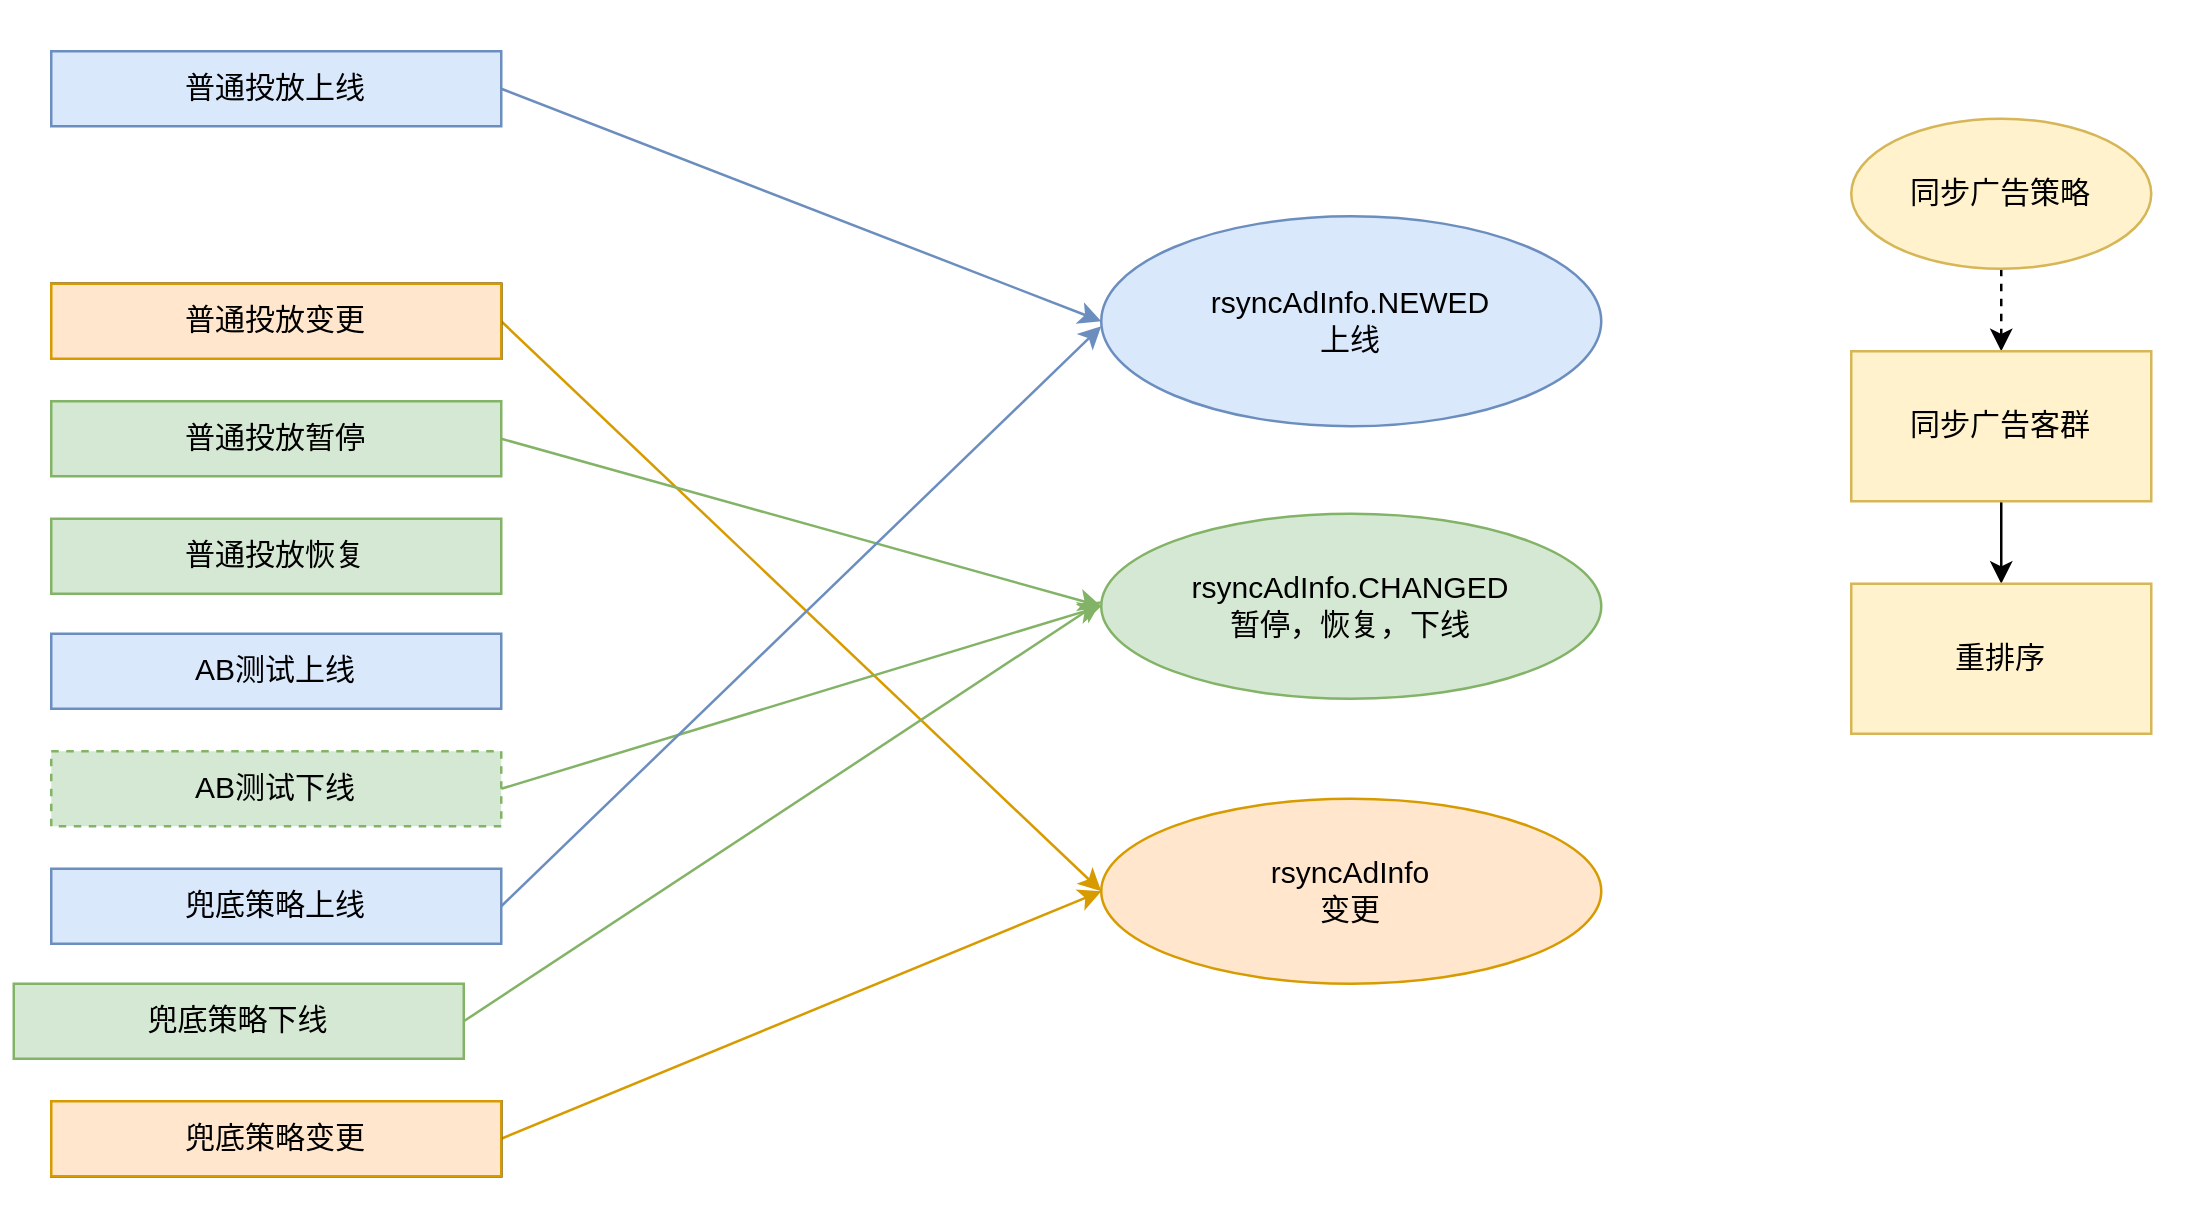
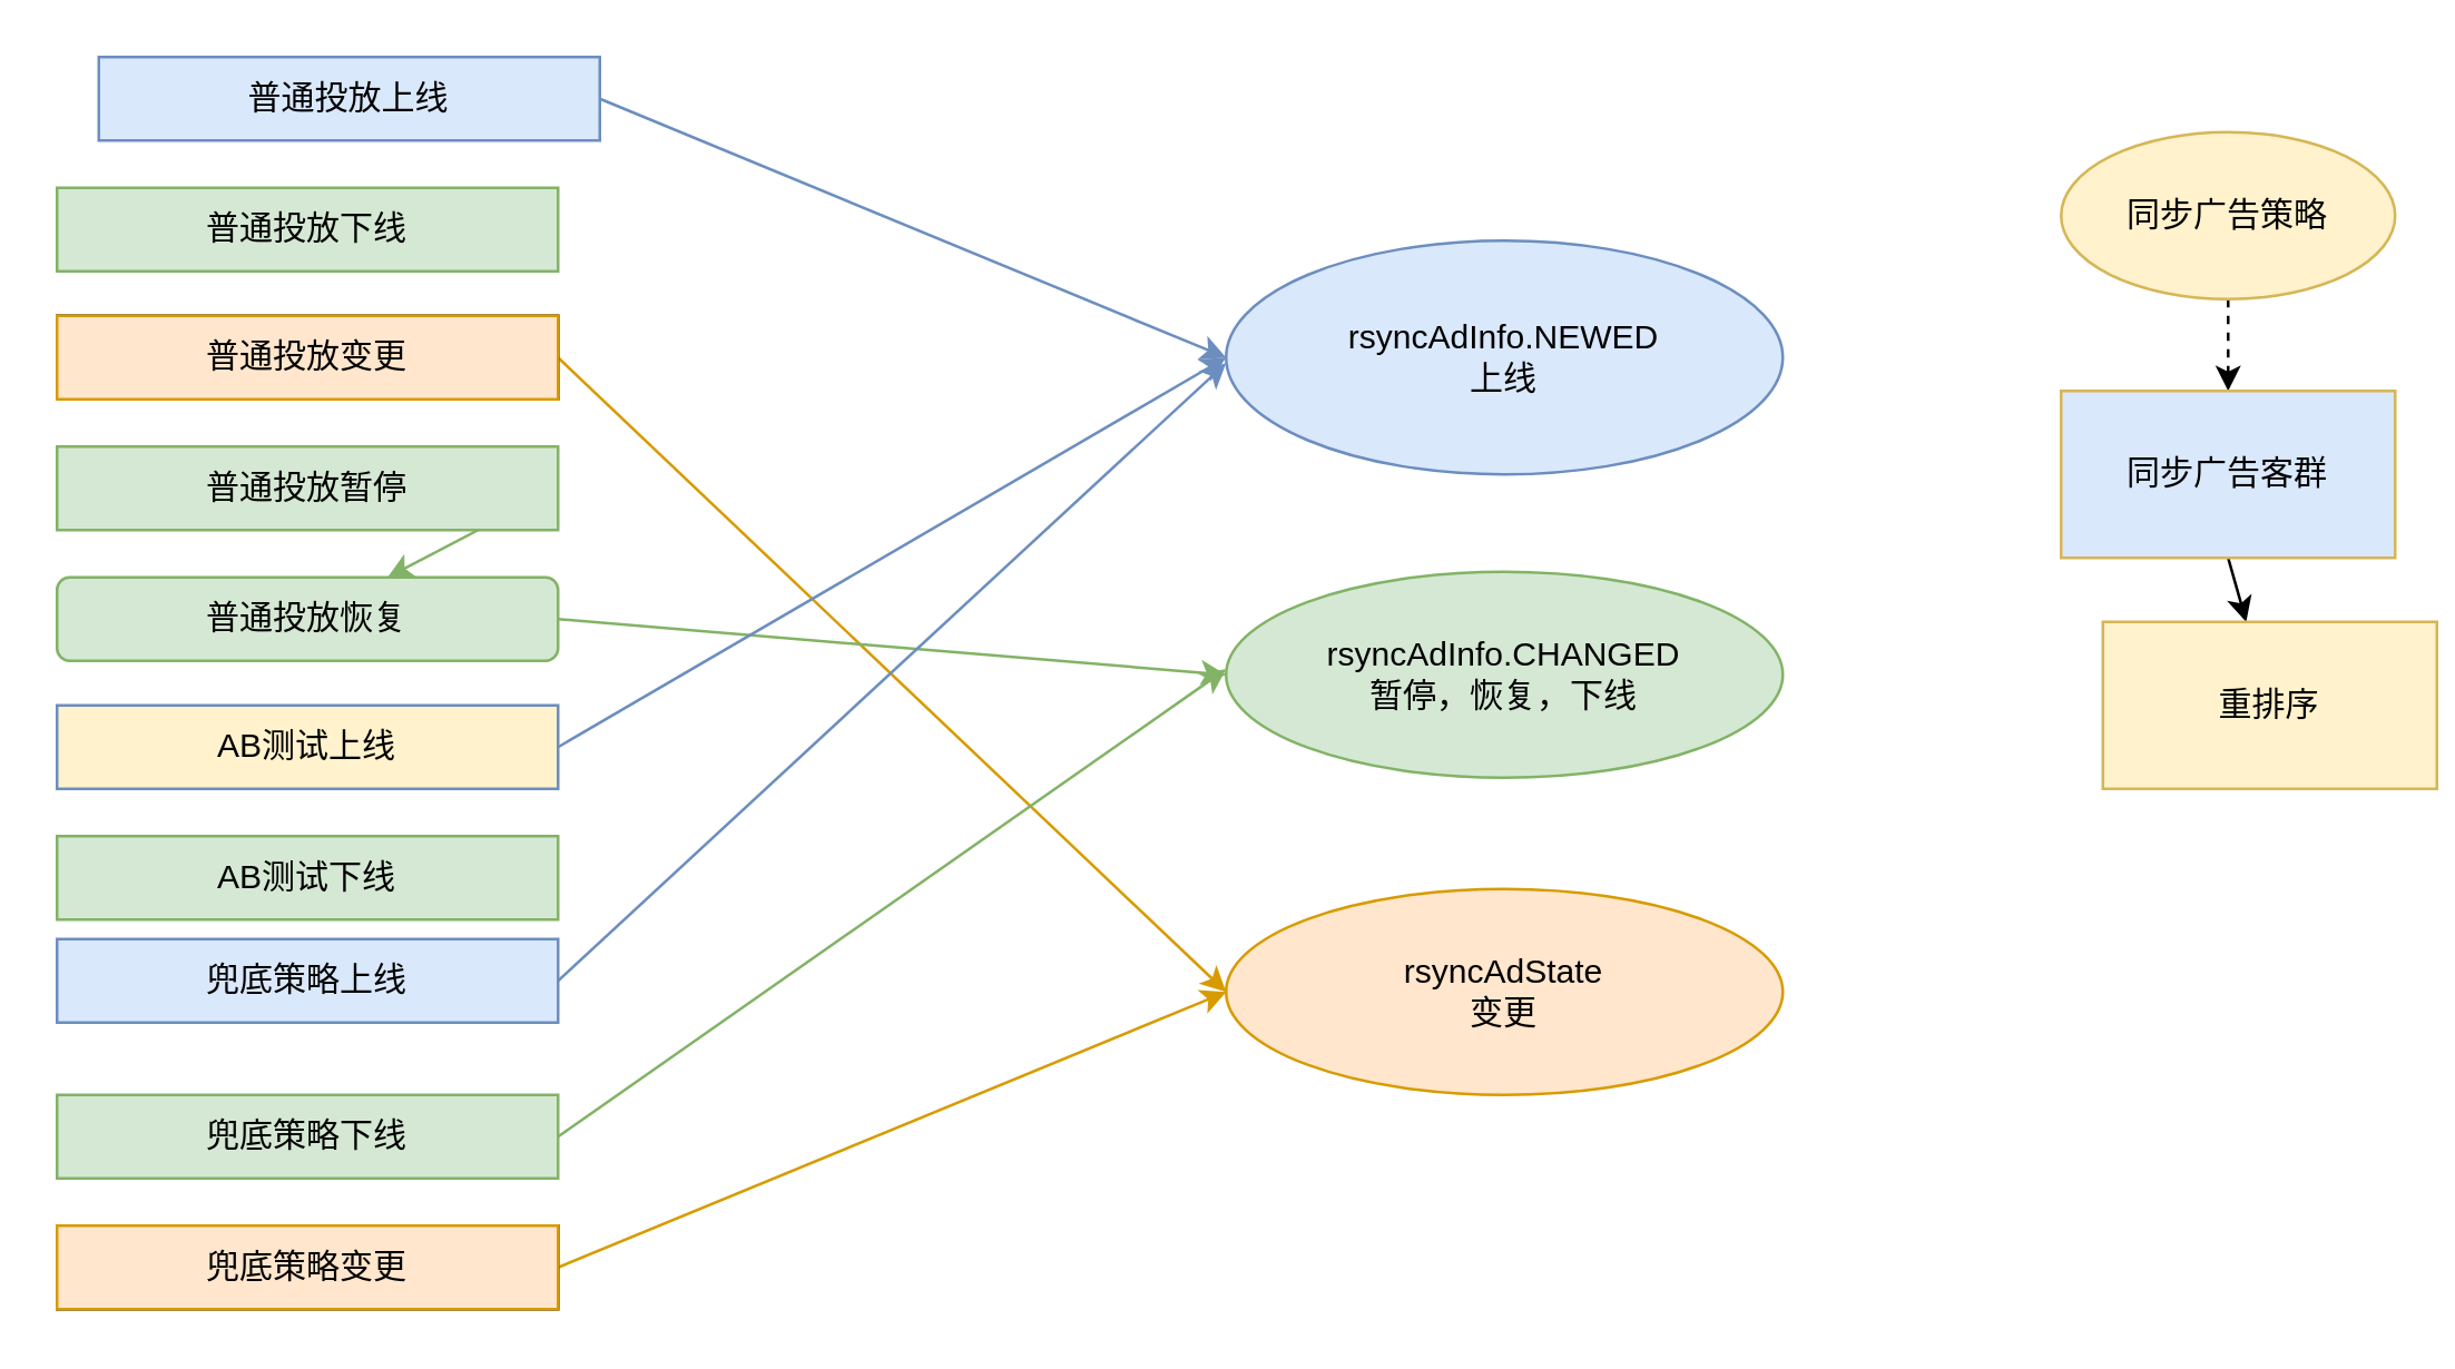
  <mxCell id="0" />
  <mxCell id="1" parent="0" />
  <mxCell id="2" style="edgeStyle=none;rounded=0;orthogonalLoop=1;jettySize=auto;html=1;exitX=1;exitY=0.5;exitDx=0;exitDy=0;entryX=0;entryY=0.5;entryDx=0;entryDy=0;fillColor=#ffe6cc;strokeColor=#d79b00;" edge="1" parent="1" source="3" target="23"><mxGeometry relative="1" as="geometry" /></mxCell>
  <mxCell id="3" value="普通投放变更" style="rounded=0;whiteSpace=wrap;html=1;fillColor=#FFB570;" vertex="1" parent="1"><mxGeometry x="20" y="113" width="180" height="30" as="geometry" /></mxCell>
+ <mxCell id="4" value="普通投放下线" style="rounded=0;whiteSpace=wrap;html=1;fillColor=#d5e8d4;strokeColor=#82b366;" vertex="1" parent="1"><mxGeometry x="20" y="67" width="180" height="30" as="geometry" /></mxCell>
  <mxCell id="5" style="rounded=0;orthogonalLoop=1;jettySize=auto;html=1;exitX=1;exitY=0.5;exitDx=0;exitDy=0;entryX=0;entryY=0.5;entryDx=0;entryDy=0;fillColor=#dae8fc;strokeColor=#6c8ebf;" edge="1" parent="1" source="6" target="21"><mxGeometry relative="1" as="geometry" /></mxCell>
- <mxCell id="6" value="普通投放上线" style="rounded=0;whiteSpace=wrap;html=1;fillColor=#dae8fc;strokeColor=#6c8ebf;" vertex="1" parent="1"><mxGeometry x="20" y="20" width="180" height="30" as="geometry" /></mxCell>
- <mxCell id="8" value="普通投放恢复" style="rounded=0;whiteSpace=wrap;html=1;fillColor=#d5e8d4;strokeColor=#82b366;" vertex="1" parent="1"><mxGeometry x="20" y="207" width="180" height="30" as="geometry" /></mxCell>
- <mxCell id="9" style="edgeStyle=none;rounded=0;orthogonalLoop=1;jettySize=auto;html=1;exitX=1;exitY=0.5;exitDx=0;exitDy=0;entryX=0;entryY=0.5;entryDx=0;entryDy=0;fillColor=#d5e8d4;strokeColor=#82b366;" edge="1" parent="1" source="10" target="22"><mxGeometry relative="1" as="geometry" /></mxCell>
+ <mxCell id="6" value="普通投放上线" style="rounded=0;whiteSpace=wrap;html=1;fillColor=#dae8fc;strokeColor=#6c8ebf;" vertex="1" parent="1"><mxGeometry x="35" y="20" width="180" height="30" as="geometry" /></mxCell>
+ <mxCell id="7" style="edgeStyle=none;rounded=0;orthogonalLoop=1;jettySize=auto;html=1;exitX=1;exitY=0.5;exitDx=0;exitDy=0;entryX=0;entryY=0.5;entryDx=0;entryDy=0;fillColor=#d5e8d4;strokeColor=#82b366;" edge="1" parent="1" source="8" target="22"><mxGeometry relative="1" as="geometry" /></mxCell>
+ <mxCell id="8" value="普通投放恢复" style="whiteSpace=wrap;html=1;fillColor=#d5e8d4;strokeColor=#82b366;rounded=1;" vertex="1" parent="1"><mxGeometry x="20" y="207" width="180" height="30" as="geometry" /></mxCell>
+ <mxCell id="9" style="edgeStyle=none;rounded=0;orthogonalLoop=1;jettySize=auto;html=1;exitX=1;exitY=0.5;exitDx=0;exitDy=0;fillColor=#d5e8d4;strokeColor=#82b366;" edge="1" parent="1" source="10" target="8"><mxGeometry relative="1" as="geometry" /></mxCell>
  <mxCell id="10" value="普通投放暂停" style="rounded=0;whiteSpace=wrap;html=1;fillColor=#d5e8d4;strokeColor=#82b366;" vertex="1" parent="1"><mxGeometry x="20" y="160" width="180" height="30" as="geometry" /></mxCell>
- <mxCell id="12" value="AB测试上线" style="rounded=0;whiteSpace=wrap;html=1;fillColor=#dae8fc;strokeColor=#6c8ebf;" vertex="1" parent="1"><mxGeometry x="20" y="253" width="180" height="30" as="geometry" /></mxCell>
- <mxCell id="13" style="edgeStyle=none;rounded=0;orthogonalLoop=1;jettySize=auto;html=1;exitX=1;exitY=0.5;exitDx=0;exitDy=0;entryX=0;entryY=0.5;entryDx=0;entryDy=0;fillColor=#d5e8d4;strokeColor=#82b366;" edge="1" parent="1" source="14" target="22"><mxGeometry relative="1" as="geometry" /></mxCell>
- <mxCell id="14" value="AB测试下线" style="rounded=0;whiteSpace=wrap;html=1;fillColor=#d5e8d4;strokeColor=#82b366;dashed=1;" vertex="1" parent="1"><mxGeometry x="20" y="300" width="180" height="30" as="geometry" /></mxCell>
+ <mxCell id="11" style="edgeStyle=none;rounded=0;orthogonalLoop=1;jettySize=auto;html=1;exitX=1;exitY=0.5;exitDx=0;exitDy=0;entryX=0;entryY=0.5;entryDx=0;entryDy=0;fillColor=#dae8fc;strokeColor=#6c8ebf;" edge="1" parent="1" source="12" target="21"><mxGeometry relative="1" as="geometry" /></mxCell>
+ <mxCell id="12" value="AB测试上线" style="rounded=0;whiteSpace=wrap;html=1;fillColor=#fff2cc;strokeColor=#6c8ebf;" vertex="1" parent="1"><mxGeometry x="20" y="253" width="180" height="30" as="geometry" /></mxCell>
+ <mxCell id="14" value="AB测试下线" style="rounded=0;whiteSpace=wrap;html=1;fillColor=#d5e8d4;strokeColor=#82b366;" vertex="1" parent="1"><mxGeometry x="20" y="300" width="180" height="30" as="geometry" /></mxCell>
  <mxCell id="15" style="edgeStyle=none;rounded=0;orthogonalLoop=1;jettySize=auto;html=1;exitX=1;exitY=0.5;exitDx=0;exitDy=0;fillColor=#dae8fc;strokeColor=#6c8ebf;" edge="1" parent="1" source="16"><mxGeometry relative="1" as="geometry"><mxPoint x="440" y="130" as="targetPoint" /></mxGeometry></mxCell>
- <mxCell id="16" value="兜底策略上线" style="rounded=0;whiteSpace=wrap;html=1;fillColor=#dae8fc;strokeColor=#6c8ebf;" vertex="1" parent="1"><mxGeometry x="20" y="347" width="180" height="30" as="geometry" /></mxCell>
+ <mxCell id="16" value="兜底策略上线" style="rounded=0;whiteSpace=wrap;html=1;fillColor=#dae8fc;strokeColor=#6c8ebf;" vertex="1" parent="1"><mxGeometry x="20" y="337" width="180" height="30" as="geometry" /></mxCell>
  <mxCell id="17" style="edgeStyle=none;rounded=0;orthogonalLoop=1;jettySize=auto;html=1;exitX=1;exitY=0.5;exitDx=0;exitDy=0;fillColor=#d5e8d4;strokeColor=#82b366;" edge="1" parent="1" source="18"><mxGeometry relative="1" as="geometry"><mxPoint x="440" y="240" as="targetPoint" /></mxGeometry></mxCell>
- <mxCell id="18" value="兜底策略下线" style="rounded=0;whiteSpace=wrap;html=1;fillColor=#d5e8d4;strokeColor=#82b366;" vertex="1" parent="1"><mxGeometry x="5" y="393" width="180" height="30" as="geometry" /></mxCell>
+ <mxCell id="18" value="兜底策略下线" style="rounded=0;whiteSpace=wrap;html=1;fillColor=#d5e8d4;strokeColor=#82b366;" vertex="1" parent="1"><mxGeometry x="20" y="393" width="180" height="30" as="geometry" /></mxCell>
  <mxCell id="19" style="edgeStyle=none;rounded=0;orthogonalLoop=1;jettySize=auto;html=1;exitX=1;exitY=0.5;exitDx=0;exitDy=0;entryX=0;entryY=0.5;entryDx=0;entryDy=0;fillColor=#ffe6cc;strokeColor=#d79b00;" edge="1" parent="1" source="20" target="23"><mxGeometry relative="1" as="geometry" /></mxCell>
  <mxCell id="20" value="兜底策略变更" style="rounded=0;whiteSpace=wrap;html=1;fillColor=#FFB570;" vertex="1" parent="1"><mxGeometry x="20" y="440" width="180" height="30" as="geometry" /></mxCell>
  <mxCell id="21" value="rsyncAdInfo.NEWED&lt;br&gt;上线" style="ellipse;whiteSpace=wrap;html=1;fillColor=#dae8fc;strokeColor=#6c8ebf;" vertex="1" parent="1"><mxGeometry x="440" y="86" width="200" height="84" as="geometry" /></mxCell>
  <mxCell id="22" value="rsyncAdInfo.CHANGED&lt;br&gt;暂停，恢复，下线" style="ellipse;whiteSpace=wrap;html=1;fillColor=#d5e8d4;strokeColor=#82b366;" vertex="1" parent="1"><mxGeometry x="440" y="205" width="200" height="74" as="geometry" /></mxCell>
- <mxCell id="23" value="rsyncAdInfo&lt;br&gt;变更" style="ellipse;whiteSpace=wrap;html=1;fillColor=#ffe6cc;strokeColor=#d79b00;" vertex="1" parent="1"><mxGeometry x="440" y="319" width="200" height="74" as="geometry" /></mxCell>
+ <mxCell id="23" value="rsyncAdState&lt;br&gt;变更" style="ellipse;whiteSpace=wrap;html=1;fillColor=#ffe6cc;strokeColor=#d79b00;" vertex="1" parent="1"><mxGeometry x="440" y="319" width="200" height="74" as="geometry" /></mxCell>
  <mxCell id="24" value="普通投放变更" style="rounded=0;whiteSpace=wrap;html=1;fillColor=#ffe6cc;strokeColor=#d79b00;" vertex="1" parent="1"><mxGeometry x="20" y="113" width="180" height="30" as="geometry" /></mxCell>
  <mxCell id="25" value="兜底策略变更" style="rounded=0;whiteSpace=wrap;html=1;fillColor=#ffe6cc;strokeColor=#d79b00;" vertex="1" parent="1"><mxGeometry x="20" y="440" width="180" height="30" as="geometry" /></mxCell>
  <mxCell id="26" style="edgeStyle=none;rounded=0;orthogonalLoop=1;jettySize=auto;html=1;exitX=0.5;exitY=1;exitDx=0;exitDy=0;dashed=1;" edge="1" parent="1" source="27" target="29"><mxGeometry relative="1" as="geometry" /></mxCell>
  <mxCell id="27" value="同步广告策略" style="ellipse;whiteSpace=wrap;html=1;fillColor=#fff2cc;strokeColor=#d6b656;" vertex="1" parent="1"><mxGeometry x="740" y="47" width="120" height="60" as="geometry" /></mxCell>
  <mxCell id="28" style="edgeStyle=none;rounded=0;orthogonalLoop=1;jettySize=auto;html=1;exitX=0.5;exitY=1;exitDx=0;exitDy=0;" edge="1" parent="1" source="29" target="30"><mxGeometry relative="1" as="geometry" /></mxCell>
- <mxCell id="29" value="同步广告客群" style="rounded=0;whiteSpace=wrap;html=1;fillColor=#fff2cc;strokeColor=#d6b656;" vertex="1" parent="1"><mxGeometry x="740" y="140" width="120" height="60" as="geometry" /></mxCell>
- <mxCell id="30" value="重排序" style="rounded=0;whiteSpace=wrap;html=1;fillColor=#fff2cc;strokeColor=#d6b656;" vertex="1" parent="1"><mxGeometry x="740" y="233" width="120" height="60" as="geometry" /></mxCell>
+ <mxCell id="29" value="同步广告客群" style="rounded=0;whiteSpace=wrap;html=1;fillColor=#dae8fc;strokeColor=#d6b656;" vertex="1" parent="1"><mxGeometry x="740" y="140" width="120" height="60" as="geometry" /></mxCell>
+ <mxCell id="30" value="重排序" style="rounded=0;whiteSpace=wrap;html=1;fillColor=#fff2cc;strokeColor=#d6b656;" vertex="1" parent="1"><mxGeometry x="755" y="223" width="120" height="60" as="geometry" /></mxCell>
